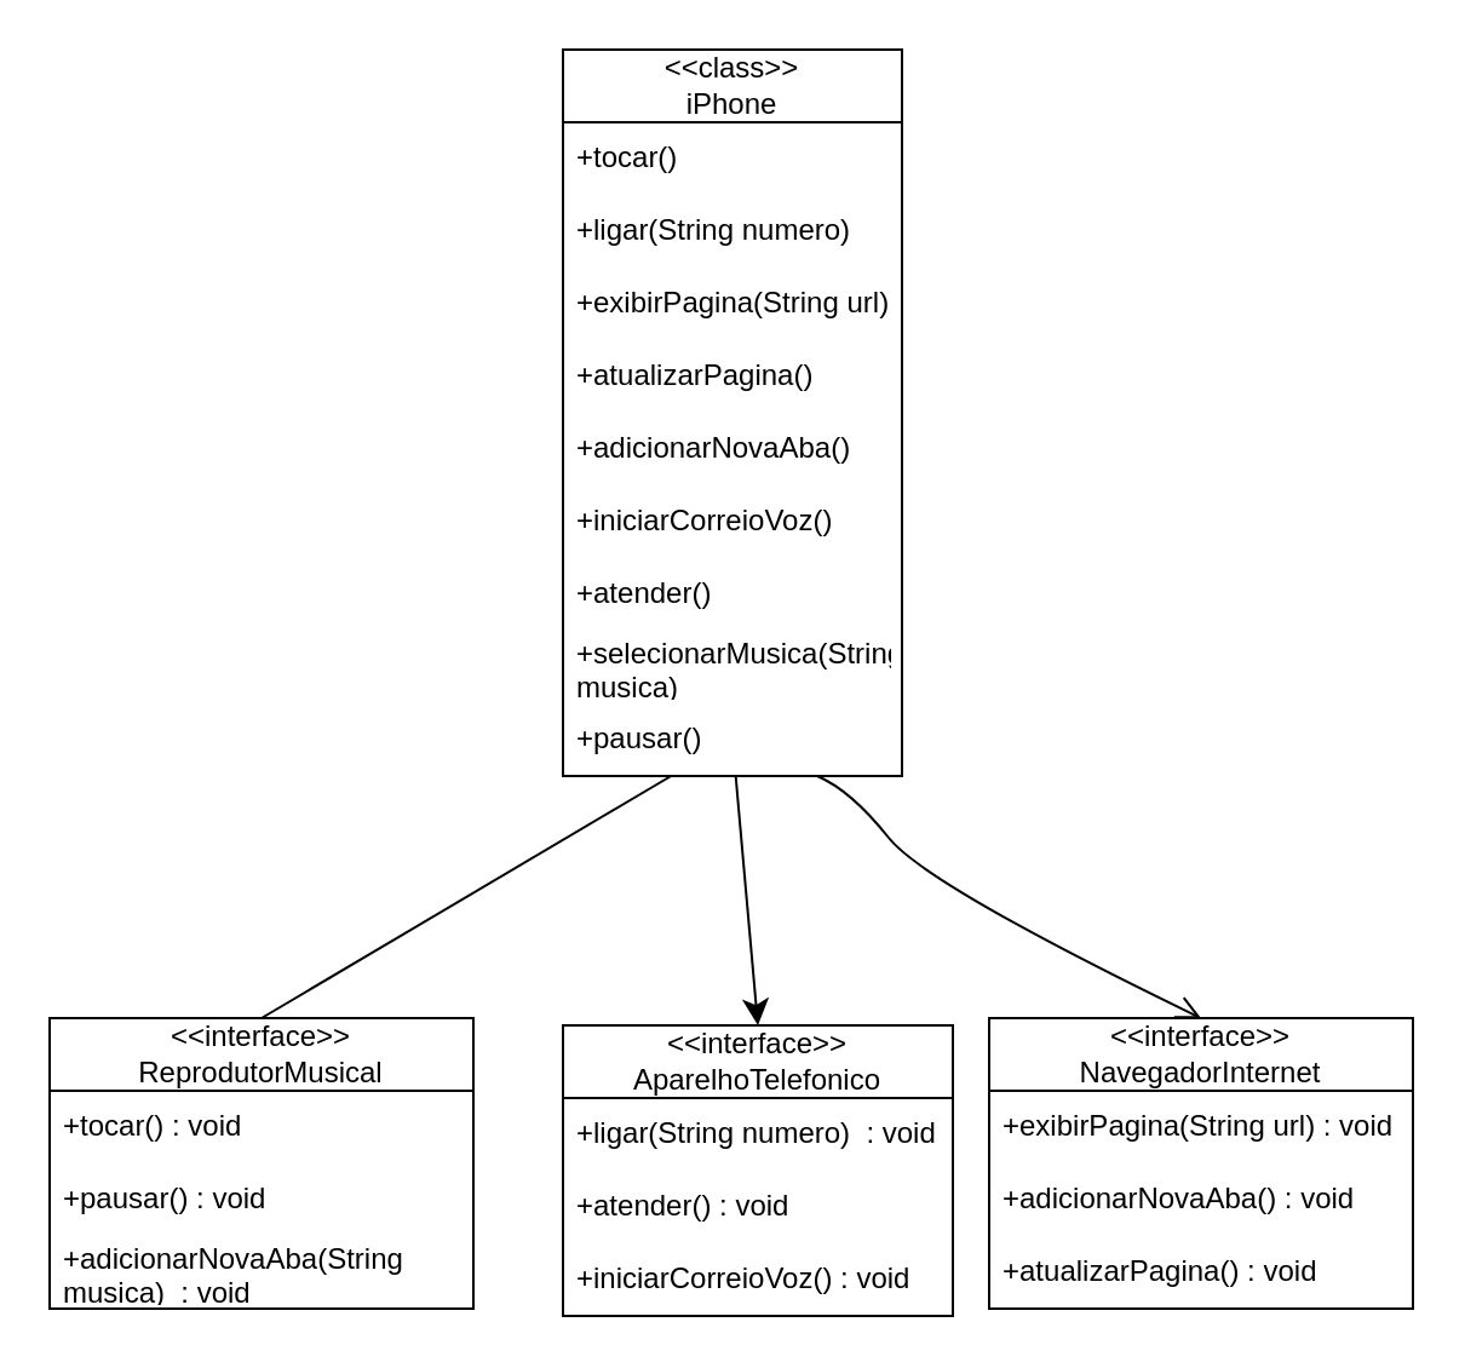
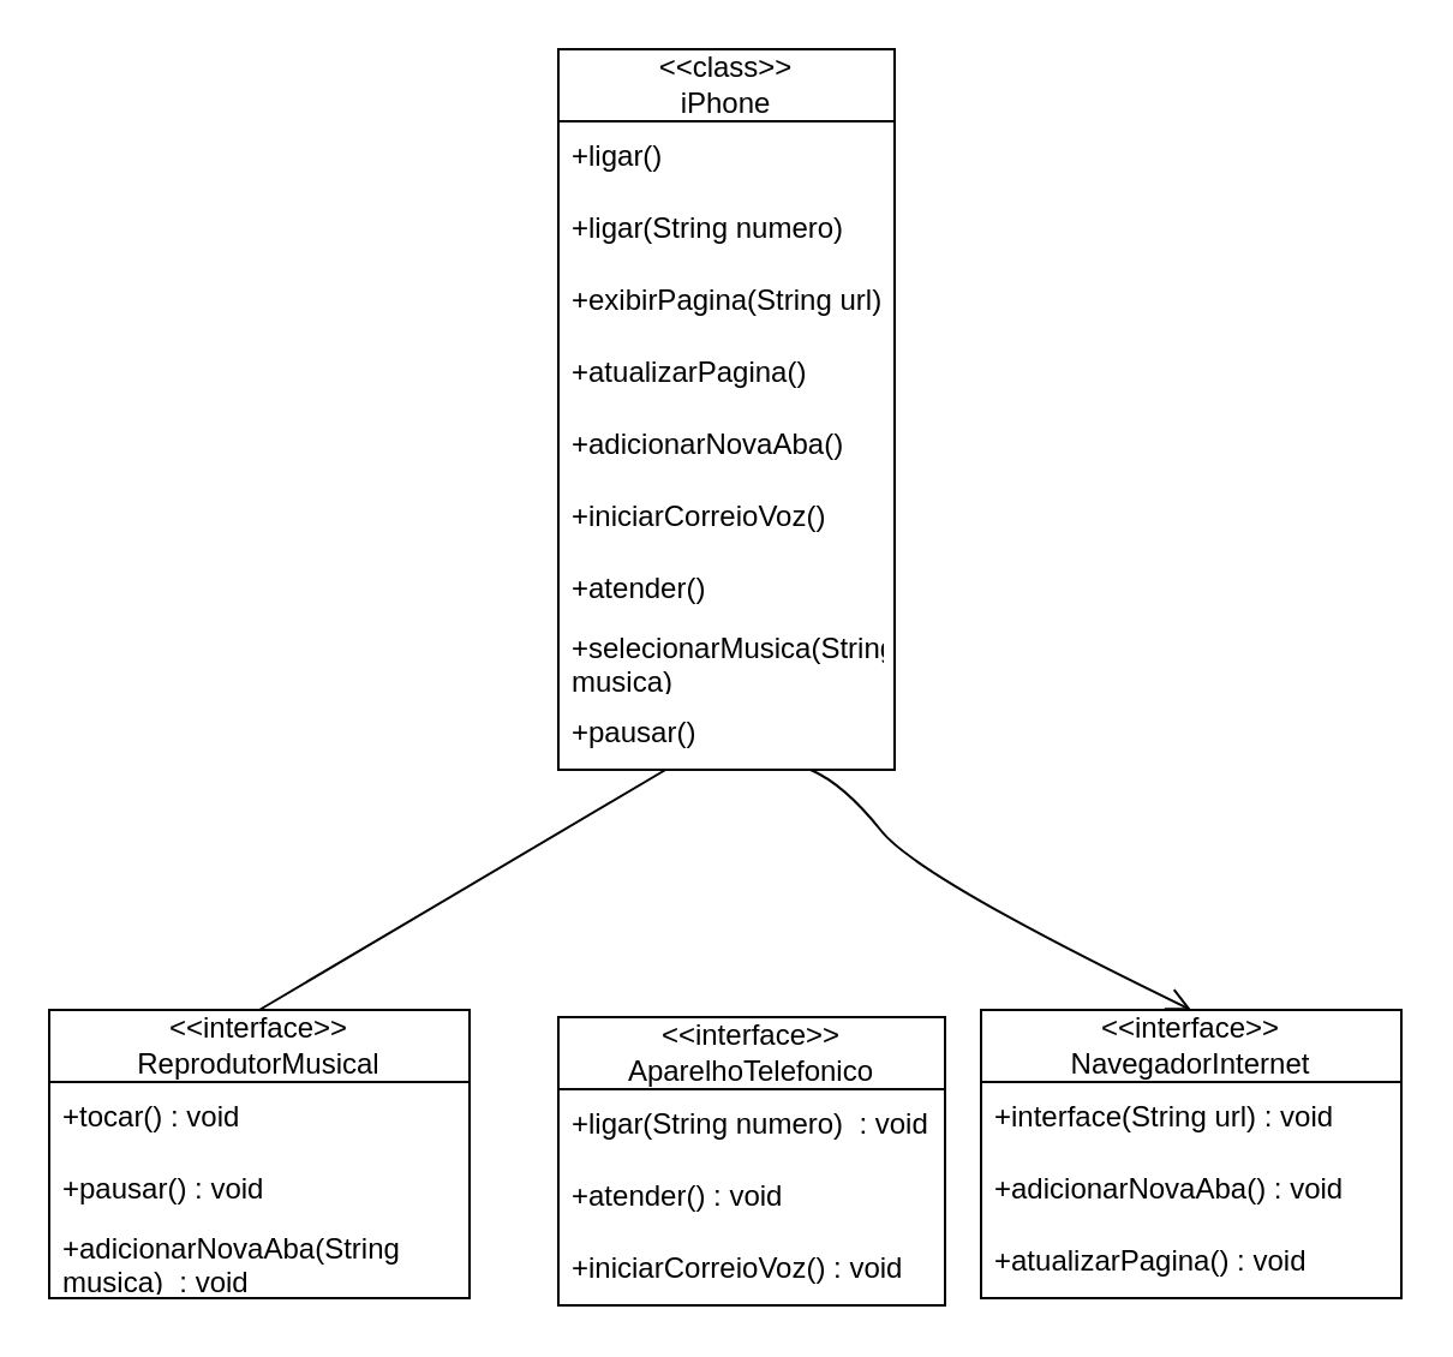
  <mxCell id="0" />
  <mxCell id="1" parent="0" />
  <mxCell id="2" style="edgeStyle=none;curved=1;rounded=0;orthogonalLoop=1;jettySize=auto;html=1;fontSize=12;startSize=8;endSize=8;entryX=0.5;entryY=0;entryDx=0;entryDy=0;endArrow=none;" edge="1" parent="1" source="26" target="5"><mxGeometry relative="1" as="geometry"><mxPoint x="94.5" y="415" as="targetPoint" /><mxPoint x="267" y="295" as="sourcePoint" /></mxGeometry></mxCell>
- <mxCell id="3" style="edgeStyle=none;curved=1;rounded=0;orthogonalLoop=1;jettySize=auto;html=1;fontSize=12;startSize=8;endSize=8;entryX=0.5;entryY=0;entryDx=0;entryDy=0;" edge="1" parent="1" source="26" target="9"><mxGeometry relative="1" as="geometry"><mxPoint x="296.5" y="446" as="targetPoint" /><mxPoint x="305" y="298" as="sourcePoint" /></mxGeometry></mxCell>
  <mxCell id="4" style="edgeStyle=none;curved=1;rounded=0;orthogonalLoop=1;jettySize=auto;html=1;fontSize=12;startSize=8;endSize=8;entryX=0.5;entryY=0;entryDx=0;entryDy=0;endArrow=open;" edge="1" parent="1" source="26" target="13"><mxGeometry relative="1" as="geometry"><mxPoint x="547" y="440" as="targetPoint" /><mxPoint x="335" y="302" as="sourcePoint" /><Array as="points"><mxPoint x="351" y="326" /><mxPoint x="382" y="365" /></Array></mxGeometry></mxCell>
  <mxCell id="5" value="&lt;div&gt;&amp;lt;&amp;lt;interface&amp;gt;&amp;gt;&lt;/div&gt;ReprodutorMusical" style="swimlane;fontStyle=0;childLayout=stackLayout;horizontal=1;startSize=30;horizontalStack=0;resizeParent=1;resizeParentMax=0;resizeLast=0;collapsible=1;marginBottom=0;whiteSpace=wrap;html=1;" vertex="1" parent="1"><mxGeometry x="20" y="420" width="175" height="120" as="geometry" /></mxCell>
  <mxCell id="6" value="+tocar() : void" style="text;strokeColor=none;fillColor=none;align=left;verticalAlign=middle;spacingLeft=4;spacingRight=4;overflow=hidden;points=[[0,0.5],[1,0.5]];portConstraint=eastwest;rotatable=0;whiteSpace=wrap;html=1;" vertex="1" parent="5"><mxGeometry y="30" width="175" height="30" as="geometry" /></mxCell>
  <mxCell id="7" value="+pausar()&amp;nbsp;: void" style="text;strokeColor=none;fillColor=none;align=left;verticalAlign=middle;spacingLeft=4;spacingRight=4;overflow=hidden;points=[[0,0.5],[1,0.5]];portConstraint=eastwest;rotatable=0;whiteSpace=wrap;html=1;" vertex="1" parent="5"><mxGeometry y="60" width="175" height="30" as="geometry" /></mxCell>
  <mxCell id="8" value="+adicionarNovaAba(String musica)&amp;nbsp;&amp;nbsp;: void" style="text;strokeColor=none;fillColor=none;align=left;verticalAlign=middle;spacingLeft=4;spacingRight=4;overflow=hidden;points=[[0,0.5],[1,0.5]];portConstraint=eastwest;rotatable=0;whiteSpace=wrap;html=1;" vertex="1" parent="5"><mxGeometry y="90" width="175" height="30" as="geometry" /></mxCell>
  <mxCell id="9" value="&lt;div&gt;&amp;lt;&amp;lt;interface&amp;gt;&amp;gt;&lt;/div&gt;AparelhoTelefonico" style="swimlane;fontStyle=0;childLayout=stackLayout;horizontal=1;startSize=30;horizontalStack=0;resizeParent=1;resizeParentMax=0;resizeLast=0;collapsible=1;marginBottom=0;whiteSpace=wrap;html=1;" vertex="1" parent="1"><mxGeometry x="232" y="423" width="161" height="120" as="geometry" /></mxCell>
  <mxCell id="10" value="+ligar(String numero)&amp;nbsp;&amp;nbsp;: void" style="text;strokeColor=none;fillColor=none;align=left;verticalAlign=middle;spacingLeft=4;spacingRight=4;overflow=hidden;points=[[0,0.5],[1,0.5]];portConstraint=eastwest;rotatable=0;whiteSpace=wrap;html=1;" vertex="1" parent="9"><mxGeometry y="30" width="161" height="30" as="geometry" /></mxCell>
  <mxCell id="11" value="+atender()&amp;nbsp;: void" style="text;strokeColor=none;fillColor=none;align=left;verticalAlign=middle;spacingLeft=4;spacingRight=4;overflow=hidden;points=[[0,0.5],[1,0.5]];portConstraint=eastwest;rotatable=0;whiteSpace=wrap;html=1;" vertex="1" parent="9"><mxGeometry y="60" width="161" height="30" as="geometry" /></mxCell>
  <mxCell id="12" value="+iniciarCorreioVoz()&amp;nbsp;: void&amp;nbsp;" style="text;strokeColor=none;fillColor=none;align=left;verticalAlign=middle;spacingLeft=4;spacingRight=4;overflow=hidden;points=[[0,0.5],[1,0.5]];portConstraint=eastwest;rotatable=0;whiteSpace=wrap;html=1;" vertex="1" parent="9"><mxGeometry y="90" width="161" height="30" as="geometry" /></mxCell>
  <mxCell id="13" value="&lt;div&gt;&amp;lt;&amp;lt;interface&amp;gt;&amp;gt;&lt;/div&gt;NavegadorInternet" style="swimlane;fontStyle=0;childLayout=stackLayout;horizontal=1;startSize=30;horizontalStack=0;resizeParent=1;resizeParentMax=0;resizeLast=0;collapsible=1;marginBottom=0;whiteSpace=wrap;html=1;" vertex="1" parent="1"><mxGeometry x="408" y="420" width="175" height="120" as="geometry" /></mxCell>
- <mxCell id="14" value="+exibirPagina(String url)&amp;nbsp;: void" style="text;strokeColor=none;fillColor=none;align=left;verticalAlign=middle;spacingLeft=4;spacingRight=4;overflow=hidden;points=[[0,0.5],[1,0.5]];portConstraint=eastwest;rotatable=0;whiteSpace=wrap;html=1;" vertex="1" parent="13"><mxGeometry y="30" width="175" height="30" as="geometry" /></mxCell>
+ <mxCell id="14" value="+interface(String url)&amp;nbsp;: void" style="text;strokeColor=none;fillColor=none;align=left;verticalAlign=middle;spacingLeft=4;spacingRight=4;overflow=hidden;points=[[0,0.5],[1,0.5]];portConstraint=eastwest;rotatable=0;whiteSpace=wrap;html=1;" vertex="1" parent="13"><mxGeometry y="30" width="175" height="30" as="geometry" /></mxCell>
  <mxCell id="15" value="+adicionarNovaAba()&amp;nbsp;: void" style="text;strokeColor=none;fillColor=none;align=left;verticalAlign=middle;spacingLeft=4;spacingRight=4;overflow=hidden;points=[[0,0.5],[1,0.5]];portConstraint=eastwest;rotatable=0;whiteSpace=wrap;html=1;" vertex="1" parent="13"><mxGeometry y="60" width="175" height="30" as="geometry" /></mxCell>
  <mxCell id="16" value="+atualizarPagina()&amp;nbsp;: void" style="text;strokeColor=none;fillColor=none;align=left;verticalAlign=middle;spacingLeft=4;spacingRight=4;overflow=hidden;points=[[0,0.5],[1,0.5]];portConstraint=eastwest;rotatable=0;whiteSpace=wrap;html=1;" vertex="1" parent="13"><mxGeometry y="90" width="175" height="30" as="geometry" /></mxCell>
  <mxCell id="17" value="&lt;div&gt;&amp;lt;&amp;lt;class&amp;gt;&amp;gt;&lt;/div&gt;iPhone" style="swimlane;fontStyle=0;childLayout=stackLayout;horizontal=1;startSize=30;horizontalStack=0;resizeParent=1;resizeParentMax=0;resizeLast=0;collapsible=1;marginBottom=0;whiteSpace=wrap;html=1;" vertex="1" parent="1"><mxGeometry x="232" y="20" width="140" height="300" as="geometry" /></mxCell>
- <mxCell id="18" value="+tocar()" style="text;strokeColor=none;fillColor=none;align=left;verticalAlign=middle;spacingLeft=4;spacingRight=4;overflow=hidden;points=[[0,0.5],[1,0.5]];portConstraint=eastwest;rotatable=0;whiteSpace=wrap;html=1;" vertex="1" parent="17"><mxGeometry y="30" width="140" height="30" as="geometry" /></mxCell>
+ <mxCell id="18" value="+ligar()" style="text;strokeColor=none;fillColor=none;align=left;verticalAlign=middle;spacingLeft=4;spacingRight=4;overflow=hidden;points=[[0,0.5],[1,0.5]];portConstraint=eastwest;rotatable=0;whiteSpace=wrap;html=1;" vertex="1" parent="17"><mxGeometry y="30" width="140" height="30" as="geometry" /></mxCell>
  <mxCell id="19" value="+ligar(String numero)" style="text;strokeColor=none;fillColor=none;align=left;verticalAlign=middle;spacingLeft=4;spacingRight=4;overflow=hidden;points=[[0,0.5],[1,0.5]];portConstraint=eastwest;rotatable=0;whiteSpace=wrap;html=1;" vertex="1" parent="17"><mxGeometry y="60" width="140" height="30" as="geometry" /></mxCell>
  <mxCell id="20" value="+exibirPagina(String url)" style="text;strokeColor=none;fillColor=none;align=left;verticalAlign=middle;spacingLeft=4;spacingRight=4;overflow=hidden;points=[[0,0.5],[1,0.5]];portConstraint=eastwest;rotatable=0;whiteSpace=wrap;html=1;" vertex="1" parent="17"><mxGeometry y="90" width="140" height="30" as="geometry" /></mxCell>
  <mxCell id="21" value="+atualizarPagina()" style="text;strokeColor=none;fillColor=none;align=left;verticalAlign=middle;spacingLeft=4;spacingRight=4;overflow=hidden;points=[[0,0.5],[1,0.5]];portConstraint=eastwest;rotatable=0;whiteSpace=wrap;html=1;" vertex="1" parent="17"><mxGeometry y="120" width="140" height="30" as="geometry" /></mxCell>
  <mxCell id="22" value="+adicionarNovaAba()" style="text;strokeColor=none;fillColor=none;align=left;verticalAlign=middle;spacingLeft=4;spacingRight=4;overflow=hidden;points=[[0,0.5],[1,0.5]];portConstraint=eastwest;rotatable=0;whiteSpace=wrap;html=1;" vertex="1" parent="17"><mxGeometry y="150" width="140" height="30" as="geometry" /></mxCell>
  <mxCell id="23" value="+iniciarCorreioVoz()" style="text;strokeColor=none;fillColor=none;align=left;verticalAlign=middle;spacingLeft=4;spacingRight=4;overflow=hidden;points=[[0,0.5],[1,0.5]];portConstraint=eastwest;rotatable=0;whiteSpace=wrap;html=1;" vertex="1" parent="17"><mxGeometry y="180" width="140" height="30" as="geometry" /></mxCell>
  <mxCell id="24" value="+atender()" style="text;strokeColor=none;fillColor=none;align=left;verticalAlign=middle;spacingLeft=4;spacingRight=4;overflow=hidden;points=[[0,0.5],[1,0.5]];portConstraint=eastwest;rotatable=0;whiteSpace=wrap;html=1;" vertex="1" parent="17"><mxGeometry y="210" width="140" height="30" as="geometry" /></mxCell>
  <mxCell id="25" value="+selecionarMusica(String musica)" style="text;strokeColor=none;fillColor=none;align=left;verticalAlign=middle;spacingLeft=4;spacingRight=4;overflow=hidden;points=[[0,0.5],[1,0.5]];portConstraint=eastwest;rotatable=0;whiteSpace=wrap;html=1;" vertex="1" parent="17"><mxGeometry y="240" width="140" height="30" as="geometry" /></mxCell>
  <mxCell id="26" value="+pausar()" style="text;strokeColor=none;fillColor=none;align=left;verticalAlign=middle;spacingLeft=4;spacingRight=4;overflow=hidden;points=[[0,0.5],[1,0.5]];portConstraint=eastwest;rotatable=0;whiteSpace=wrap;html=1;" vertex="1" parent="17"><mxGeometry y="270" width="140" height="30" as="geometry" /></mxCell>
